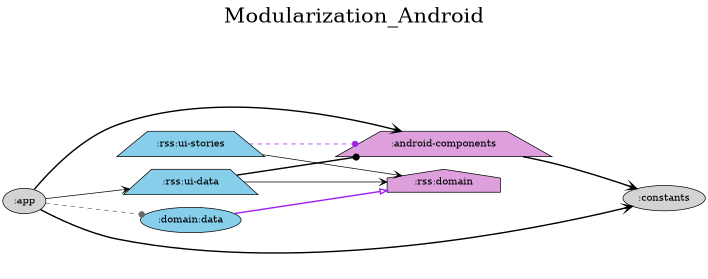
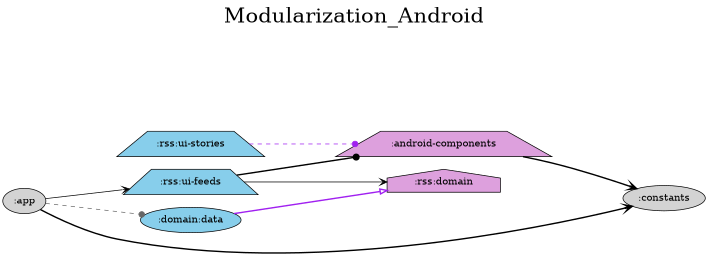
  digraph {
    fontsize=30
    label="Modularization_Android\n "
    labelloc=t
    rankdir=LR
    ranksep=1.4
    node [fillcolor=skyblue shape=ellipse style=filled]
    edge [arrowhead=vee color=black style=bold]
    ":app" [fillcolor=lightgrey]
    ":android-components" [fillcolor=plum shape=trapezium]
    ":constants" [fillcolor=lightgrey]
    n4 [label=":domain:data"]
-   ":rss:ui-feeds" [shape=trapezium label=":rss:ui-data"]
+   ":rss:ui-feeds" [shape=trapezium]
    ":rss:domain" [fillcolor=plum shape=house]
    ":rss:ui-stories" [shape=trapezium]
    subgraph sub_1 {
      rank=same
      ":app"
    }
-   ":app" -> ":android-components"
    ":app" -> ":constants"
    ":app" -> n4 [arrowhead=dot color=gray40 style=dashed]
    ":app" -> ":rss:ui-feeds" [style=solid]
    ":android-components" -> ":constants"
    n4 -> ":rss:domain" [arrowhead=onormal color=purple]
    ":rss:ui-feeds" -> ":android-components" [arrowhead=dot]
    ":rss:ui-feeds" -> ":rss:domain" [style=solid]
    ":rss:ui-stories" -> ":android-components" [arrowhead=dot color=purple style=dashed]
-   ":rss:ui-stories" -> ":rss:domain" [style=solid]
  }
